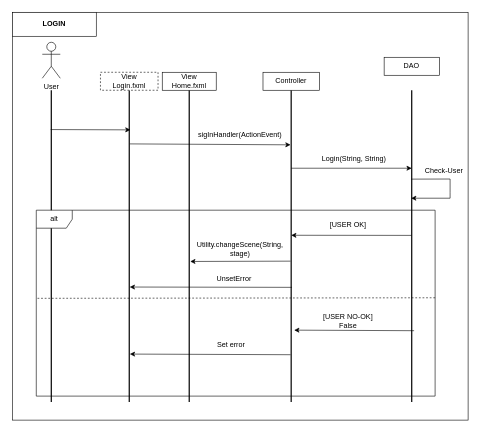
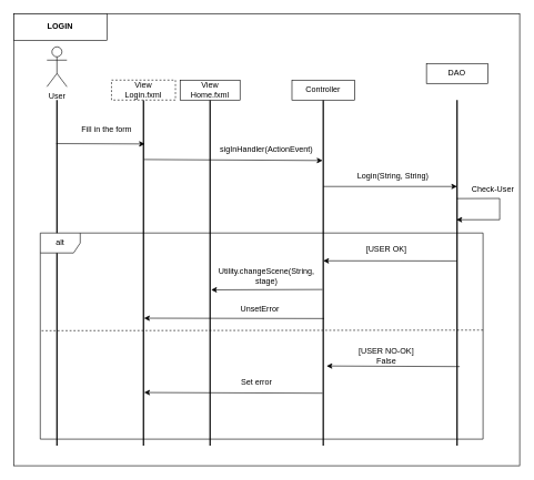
  <mxCell id="0" />
  <mxCell id="1" parent="0" />
  <mxCell id="2" value="" style="rounded=0;whiteSpace=wrap;html=1;" vertex="1" parent="1"><mxGeometry x="20" y="20" width="760" height="680" as="geometry" /></mxCell>
  <mxCell id="3" value="" style="line;strokeWidth=2;direction=south;html=1;" parent="1" vertex="1"><mxGeometry x="80" y="150" width="10" height="520" as="geometry" /></mxCell>
  <mxCell id="4" value="" style="line;strokeWidth=2;direction=south;html=1;" parent="1" vertex="1"><mxGeometry x="210" y="150" width="10" height="520" as="geometry" /></mxCell>
  <mxCell id="5" value="View&lt;br&gt;Login.fxml" style="rounded=0;whiteSpace=wrap;html=1;dashed=1;" parent="1" vertex="1"><mxGeometry x="167" y="120" width="96" height="30" as="geometry" /></mxCell>
  <mxCell id="6" value="" style="line;strokeWidth=2;direction=south;html=1;" parent="1" vertex="1"><mxGeometry x="480" y="150" width="10" height="520" as="geometry" /></mxCell>
  <mxCell id="7" value="Controller" style="rounded=0;whiteSpace=wrap;html=1;" parent="1" vertex="1"><mxGeometry x="438" y="120" width="94" height="30" as="geometry" /></mxCell>
  <mxCell id="8" value="User" style="shape=umlActor;verticalLabelPosition=bottom;verticalAlign=top;html=1;outlineConnect=0;" parent="1" vertex="1"><mxGeometry x="70" y="70" width="30" height="60" as="geometry" /></mxCell>
  <mxCell id="9" value="" style="endArrow=classic;html=1;rounded=0;exitX=0.126;exitY=0.6;exitDx=0;exitDy=0;exitPerimeter=0;entryX=0.127;entryY=0.3;entryDx=0;entryDy=0;entryPerimeter=0;" parent="1" source="3" target="4" edge="1"><mxGeometry width="50" height="50" relative="1" as="geometry"><mxPoint x="350" y="350" as="sourcePoint" /><mxPoint x="400" y="300" as="targetPoint" /><Array as="points" /></mxGeometry></mxCell>
+ <mxCell id="10" value="Fill in the form" style="text;html=1;strokeColor=none;fillColor=none;align=center;verticalAlign=middle;whiteSpace=wrap;rounded=0;" parent="1" vertex="1"><mxGeometry x="120" y="180" width="80" height="30" as="geometry" /></mxCell>
  <mxCell id="11" value="" style="endArrow=classic;html=1;rounded=0;entryX=0.175;entryY=0.605;entryDx=0;entryDy=0;entryPerimeter=0;startArrow=none;exitX=0.172;exitY=0.4;exitDx=0;exitDy=0;exitPerimeter=0;" parent="1" source="4" target="6" edge="1"><mxGeometry width="50" height="50" relative="1" as="geometry"><mxPoint x="310" y="250" as="sourcePoint" /><mxPoint x="370" y="260" as="targetPoint" /></mxGeometry></mxCell>
  <mxCell id="12" value="sigInHandler(ActionEvent)" style="text;html=1;strokeColor=none;fillColor=none;align=center;verticalAlign=middle;whiteSpace=wrap;rounded=0;" parent="1" vertex="1"><mxGeometry x="320" y="210" width="160" height="30" as="geometry" /></mxCell>
  <mxCell id="13" value="DAO" style="rounded=0;whiteSpace=wrap;html=1;" parent="1" vertex="1"><mxGeometry x="640" y="95" width="92" height="30" as="geometry" /></mxCell>
  <mxCell id="14" value="" style="line;strokeWidth=2;direction=south;html=1;" parent="1" vertex="1"><mxGeometry x="681" y="150" width="10" height="520" as="geometry" /></mxCell>
  <mxCell id="15" value="" style="endArrow=classic;html=1;rounded=0;exitX=0.25;exitY=0.5;exitDx=0;exitDy=0;exitPerimeter=0;entryX=0.25;entryY=0.5;entryDx=0;entryDy=0;entryPerimeter=0;" parent="1" source="6" target="14" edge="1"><mxGeometry width="50" height="50" relative="1" as="geometry"><mxPoint x="560" y="380" as="sourcePoint" /><mxPoint x="680" y="290" as="targetPoint" /></mxGeometry></mxCell>
  <mxCell id="16" value="Login(String, String)" style="text;html=1;strokeColor=none;fillColor=none;align=center;verticalAlign=middle;whiteSpace=wrap;rounded=0;" parent="1" vertex="1"><mxGeometry x="530" y="250" width="120" height="30" as="geometry" /></mxCell>
  <mxCell id="17" value="" style="endArrow=classic;html=1;rounded=0;exitX=0.285;exitY=0.6;exitDx=0;exitDy=0;exitPerimeter=0;" parent="1" source="14" edge="1"><mxGeometry width="50" height="50" relative="1" as="geometry"><mxPoint x="720" y="310" as="sourcePoint" /><mxPoint x="685" y="330" as="targetPoint" /><Array as="points"><mxPoint x="750" y="298" /><mxPoint x="750" y="320" /><mxPoint x="750" y="330" /></Array></mxGeometry></mxCell>
  <mxCell id="18" value="" style="endArrow=classic;html=1;rounded=0;entryX=0.465;entryY=0.5;entryDx=0;entryDy=0;entryPerimeter=0;" parent="1" target="6" edge="1"><mxGeometry width="50" height="50" relative="1" as="geometry"><mxPoint x="686" y="392" as="sourcePoint" /><mxPoint x="680" y="390" as="targetPoint" /></mxGeometry></mxCell>
  <mxCell id="19" value="Check-User" style="text;html=1;strokeColor=none;fillColor=none;align=center;verticalAlign=middle;whiteSpace=wrap;rounded=0;shadow=0;" parent="1" vertex="1"><mxGeometry x="700" y="270" width="80" height="30" as="geometry" /></mxCell>
  <mxCell id="20" value="[USER OK]" style="text;html=1;strokeColor=none;fillColor=none;align=center;verticalAlign=middle;whiteSpace=wrap;rounded=0;shadow=0;" parent="1" vertex="1"><mxGeometry x="510" y="360" width="140" height="30" as="geometry" /></mxCell>
  <mxCell id="21" value="" style="endArrow=classic;html=1;rounded=0;entryX=0.549;entryY=0.333;entryDx=0;entryDy=0;startArrow=none;entryPerimeter=0;exitX=0.548;exitY=0.611;exitDx=0;exitDy=0;exitPerimeter=0;" parent="1" source="6" target="28" edge="1"><mxGeometry width="50" height="50" relative="1" as="geometry"><mxPoint x="480" y="432" as="sourcePoint" /><mxPoint x="400" y="410" as="targetPoint" /></mxGeometry></mxCell>
  <mxCell id="22" value="Utility.changeScene(String, stage)" style="text;html=1;strokeColor=none;fillColor=none;align=center;verticalAlign=middle;whiteSpace=wrap;rounded=0;shadow=0;" parent="1" vertex="1"><mxGeometry x="310" y="400" width="180" height="30" as="geometry" /></mxCell>
  <mxCell id="23" value="" style="endArrow=classic;html=1;rounded=0;exitX=0.771;exitY=0.1;exitDx=0;exitDy=0;exitPerimeter=0;" parent="1" source="14" edge="1"><mxGeometry width="50" height="50" relative="1" as="geometry"><mxPoint x="380" y="650" as="sourcePoint" /><mxPoint x="490" y="550" as="targetPoint" /></mxGeometry></mxCell>
  <mxCell id="24" value="[USER NO-OK]&lt;br&gt;False" style="text;html=1;strokeColor=none;fillColor=none;align=center;verticalAlign=middle;whiteSpace=wrap;rounded=0;shadow=0;" parent="1" vertex="1"><mxGeometry x="535" y="520" width="90" height="30" as="geometry" /></mxCell>
  <mxCell id="25" value="" style="endArrow=classic;html=1;rounded=0;entryX=0.846;entryY=0.4;entryDx=0;entryDy=0;entryPerimeter=0;exitX=0.848;exitY=0.6;exitDx=0;exitDy=0;exitPerimeter=0;" parent="1" source="6" target="4" edge="1"><mxGeometry width="50" height="50" relative="1" as="geometry"><mxPoint x="350" y="480" as="sourcePoint" /><mxPoint x="400" y="430" as="targetPoint" /></mxGeometry></mxCell>
  <mxCell id="26" value="Set error" style="text;html=1;strokeColor=none;fillColor=none;align=center;verticalAlign=middle;whiteSpace=wrap;rounded=0;shadow=0;" parent="1" vertex="1"><mxGeometry x="355" y="560" width="60" height="30" as="geometry" /></mxCell>
  <mxCell id="27" value="" style="endArrow=none;dashed=1;html=1;rounded=0;exitX=1;exitY=0.471;exitDx=0;exitDy=0;exitPerimeter=0;entryX=0;entryY=0.474;entryDx=0;entryDy=0;entryPerimeter=0;" parent="1" source="33" target="33" edge="1"><mxGeometry width="50" height="50" relative="1" as="geometry"><mxPoint x="350" y="450" as="sourcePoint" /><mxPoint x="400" y="400" as="targetPoint" /></mxGeometry></mxCell>
  <mxCell id="28" value="" style="line;strokeWidth=2;direction=south;html=1;shadow=0;" parent="1" vertex="1"><mxGeometry x="310" y="150" width="10" height="520" as="geometry" /></mxCell>
  <mxCell id="29" value="View&lt;br&gt;Home.fxml" style="rounded=0;whiteSpace=wrap;html=1;shadow=0;" parent="1" vertex="1"><mxGeometry x="270" y="120" width="90" height="30" as="geometry" /></mxCell>
  <mxCell id="30" value="" style="endArrow=classic;html=1;rounded=0;exitX=0.632;exitY=0.367;exitDx=0;exitDy=0;exitPerimeter=0;entryX=0.631;entryY=0.42;entryDx=0;entryDy=0;entryPerimeter=0;" parent="1" source="6" target="4" edge="1"><mxGeometry width="50" height="50" relative="1" as="geometry"><mxPoint x="350" y="400" as="sourcePoint" /><mxPoint x="400" y="350" as="targetPoint" /></mxGeometry></mxCell>
  <mxCell id="31" value="UnsetError" style="text;html=1;strokeColor=none;fillColor=none;align=center;verticalAlign=middle;whiteSpace=wrap;rounded=0;shadow=0;" parent="1" vertex="1"><mxGeometry x="360" y="450" width="60" height="30" as="geometry" /></mxCell>
  <mxCell id="32" value="&lt;b&gt;LOGIN&lt;/b&gt;" style="rounded=0;whiteSpace=wrap;html=1;" vertex="1" parent="1"><mxGeometry x="20" y="20" width="140" height="40" as="geometry" /></mxCell>
  <mxCell id="33" value="alt" style="shape=umlFrame;whiteSpace=wrap;html=1;shadow=0;" parent="1" vertex="1"><mxGeometry x="60" y="350" width="665" height="310" as="geometry" /></mxCell>
